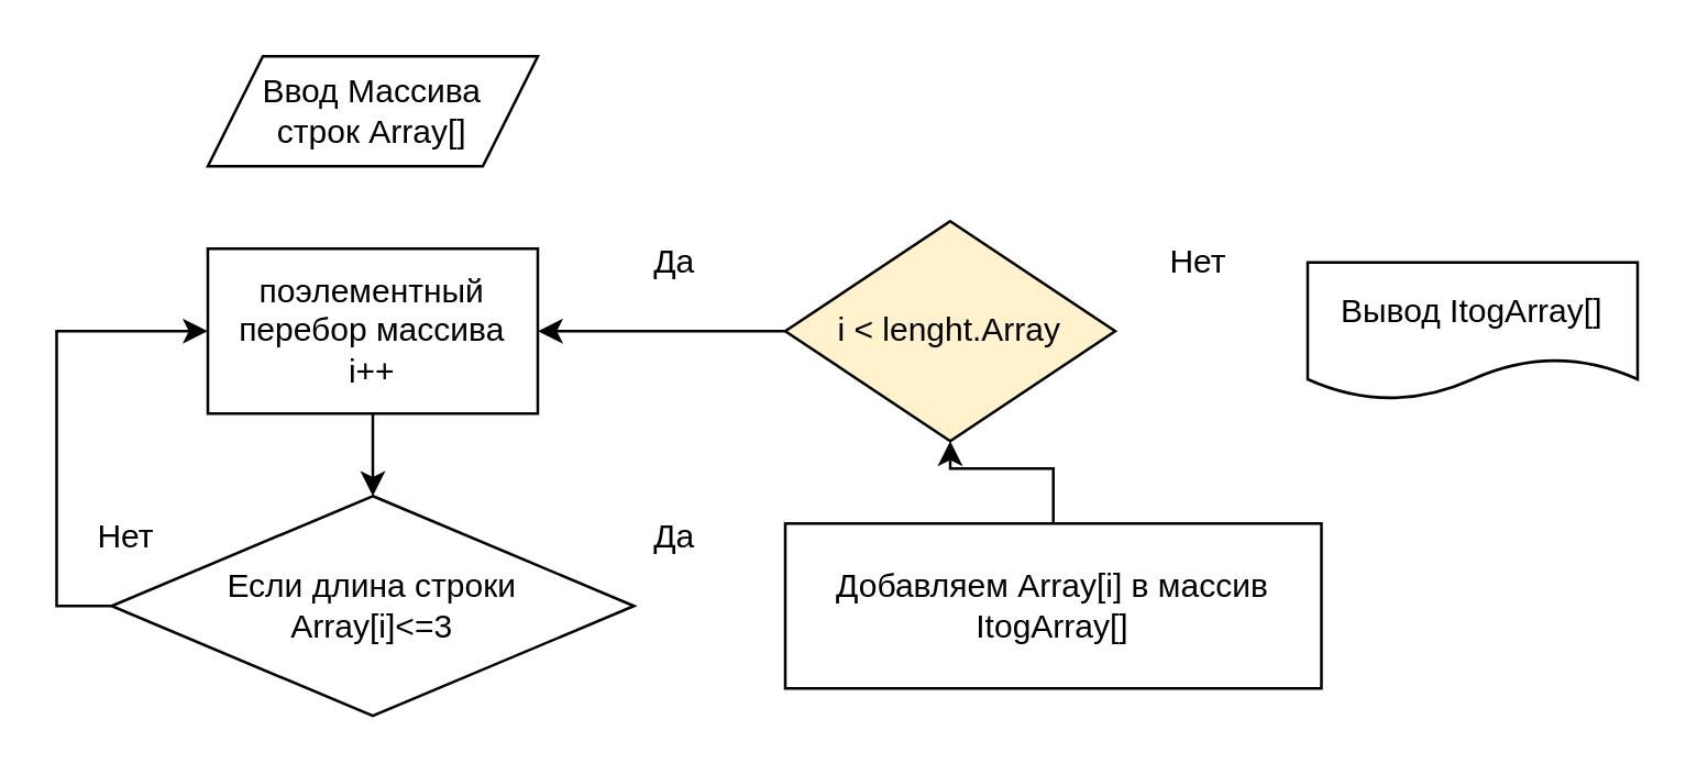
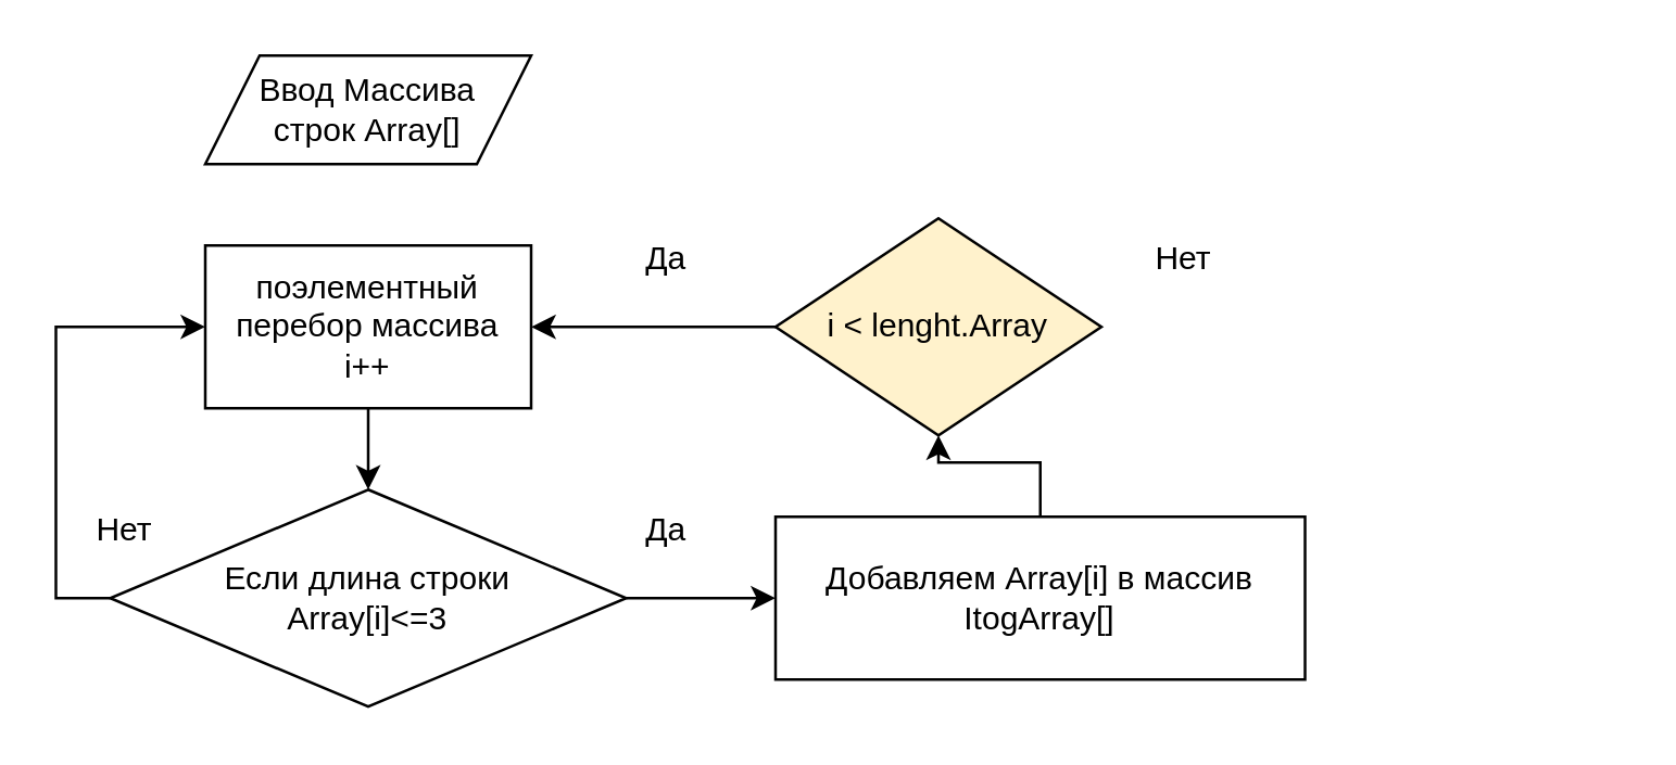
  <mxCell id="0" />
  <mxCell id="1" parent="0" />
  <mxCell id="2" value="Ввод Массива&lt;br&gt;строк Array[]" style="shape=parallelogram;perimeter=parallelogramPerimeter;whiteSpace=wrap;html=1;fixedSize=1;" vertex="1" parent="1"><mxGeometry x="75" y="20" width="120" height="40" as="geometry" /></mxCell>
  <mxCell id="3" value="поэлементный перебор массива&lt;br&gt;i++" style="rounded=0;whiteSpace=wrap;html=1;" vertex="1" parent="1"><mxGeometry x="75" y="90" width="120" height="60" as="geometry" /></mxCell>
  <mxCell id="4" style="edgeStyle=orthogonalEdgeStyle;rounded=0;orthogonalLoop=1;jettySize=auto;html=1;entryX=0;entryY=0.5;entryDx=0;entryDy=0;" edge="1" parent="1" source="5" target="3"><mxGeometry relative="1" as="geometry"><Array as="points"><mxPoint x="20" y="220" /><mxPoint x="20" y="120" /></Array></mxGeometry></mxCell>
  <mxCell id="5" value="Если длина строки &lt;br&gt;Array[i]&amp;lt;=3" style="rhombus;whiteSpace=wrap;html=1;" vertex="1" parent="1"><mxGeometry x="40" y="180" width="190" height="80" as="geometry" /></mxCell>
  <mxCell id="6" style="edgeStyle=orthogonalEdgeStyle;rounded=0;orthogonalLoop=1;jettySize=auto;html=1;entryX=0.5;entryY=1;entryDx=0;entryDy=0;" edge="1" parent="1" source="7" target="13"><mxGeometry relative="1" as="geometry" /></mxCell>
  <mxCell id="7" value="Добавляем Array[i] в массив ItogArray[]" style="rounded=0;whiteSpace=wrap;html=1;" vertex="1" parent="1"><mxGeometry x="285" y="190" width="195" height="60" as="geometry" /></mxCell>
  <mxCell id="8" value="" style="endArrow=classic;html=1;rounded=0;entryX=0.5;entryY=0;entryDx=0;entryDy=0;" edge="1" parent="1" source="3" target="5"><mxGeometry width="50" height="50" relative="1" as="geometry"><mxPoint x="285" y="110" as="sourcePoint" /><mxPoint x="335" y="60" as="targetPoint" /></mxGeometry></mxCell>
+ <mxCell id="9" value="" style="endArrow=classic;html=1;rounded=0;exitX=1;exitY=0.5;exitDx=0;exitDy=0;entryX=0;entryY=0.5;entryDx=0;entryDy=0;" edge="1" parent="1" source="5" target="7"><mxGeometry width="50" height="50" relative="1" as="geometry"><mxPoint x="-75" y="390" as="sourcePoint" /><mxPoint x="-25" y="340" as="targetPoint" /></mxGeometry></mxCell>
  <mxCell id="10" value="Да" style="text;html=1;strokeColor=none;fillColor=none;align=center;verticalAlign=middle;whiteSpace=wrap;rounded=0;" vertex="1" parent="1"><mxGeometry x="215" y="180" width="60" height="30" as="geometry" /></mxCell>
  <mxCell id="11" value="Нет" style="text;html=1;align=center;verticalAlign=middle;resizable=0;points=[];autosize=1;strokeColor=none;fillColor=none;" vertex="1" parent="1"><mxGeometry x="25" y="180" width="40" height="30" as="geometry" /></mxCell>
  <mxCell id="12" style="edgeStyle=orthogonalEdgeStyle;rounded=0;orthogonalLoop=1;jettySize=auto;html=1;entryX=1;entryY=0.5;entryDx=0;entryDy=0;" edge="1" parent="1" source="13" target="3"><mxGeometry relative="1" as="geometry" /></mxCell>
  <mxCell id="13" value="i &amp;lt; lenght.Array" style="rhombus;whiteSpace=wrap;html=1;fillColor=#fff2cc;" vertex="1" parent="1"><mxGeometry x="285" y="80" width="120" height="80" as="geometry" /></mxCell>
  <mxCell id="14" value="Да" style="text;html=1;strokeColor=none;fillColor=none;align=center;verticalAlign=middle;whiteSpace=wrap;rounded=0;" vertex="1" parent="1"><mxGeometry x="215" y="80" width="60" height="30" as="geometry" /></mxCell>
  <mxCell id="15" value="Нет" style="text;html=1;align=center;verticalAlign=middle;resizable=0;points=[];autosize=1;strokeColor=none;fillColor=none;" vertex="1" parent="1"><mxGeometry x="415" y="80" width="40" height="30" as="geometry" /></mxCell>
- <mxCell id="16" value="Вывод ItogArray[]" style="shape=document;whiteSpace=wrap;html=1;boundedLbl=1;" vertex="1" parent="1"><mxGeometry x="475" y="95" width="120" height="50" as="geometry" /></mxCell>
